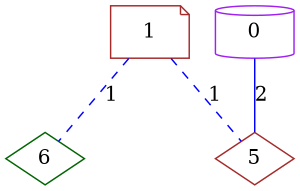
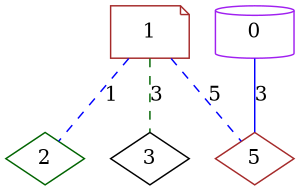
  graph {
    node [color=brown shape=diamond]
    edge [color=blue style=dashed]
    1 [shape=note]
-   2 [color=darkgreen label=6]
+   2 [color=darkgreen]
+   3 [color=black]
    5
    n5 [color=purple label=0 shape=cylinder]
    1 -- 2 [label=1]
-   1 -- 5 [label=1]
-   n5 -- 5 [label=2 style=solid]
+   1 -- 3 [color=darkgreen label=3]
+   1 -- 5 [label=5]
+   n5 -- 5 [label=3 style=solid]
  }
